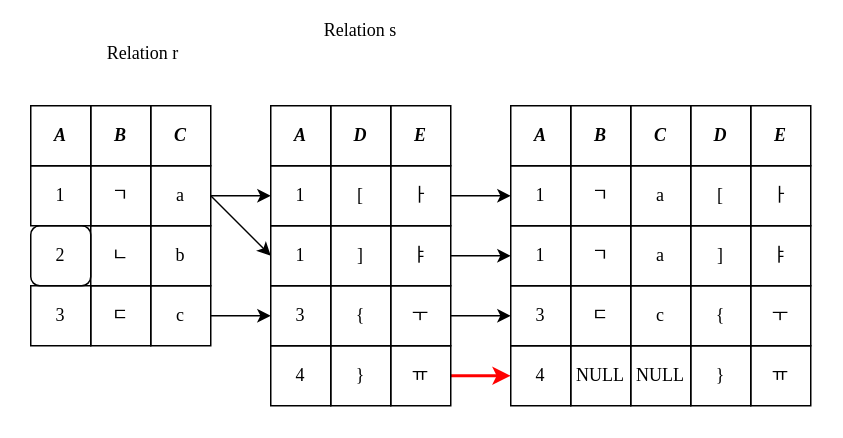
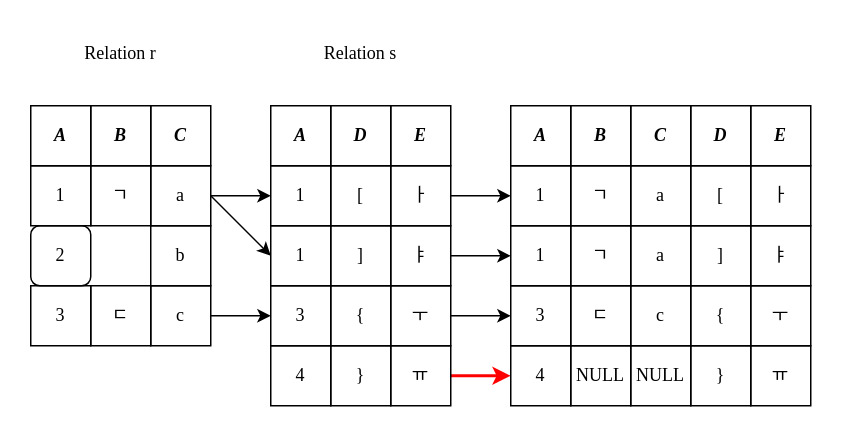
  <mxCell id="0" />
  <mxCell id="1" parent="0" />
  <mxCell id="2" value="A" style="rounded=0;whiteSpace=wrap;html=1;fontFamily=Pretendard Medium;fontStyle=3;fillColor=none;" parent="1" vertex="1"><mxGeometry x="20" y="70" width="40" height="40" as="geometry" /></mxCell>
  <mxCell id="3" value="B" style="rounded=0;whiteSpace=wrap;html=1;fontFamily=Pretendard Medium;fontStyle=3;fillColor=none;" parent="1" vertex="1"><mxGeometry x="60" y="70" width="40" height="40" as="geometry" /></mxCell>
  <mxCell id="4" value="C" style="rounded=0;whiteSpace=wrap;html=1;fontFamily=Pretendard Medium;fontStyle=3;fillColor=none;" parent="1" vertex="1"><mxGeometry x="100" y="70" width="40" height="40" as="geometry" /></mxCell>
  <mxCell id="5" value="A" style="rounded=0;whiteSpace=wrap;html=1;fontFamily=Pretendard Medium;fontStyle=3;fillColor=none;" parent="1" vertex="1"><mxGeometry x="180" y="70" width="40" height="40" as="geometry" /></mxCell>
  <mxCell id="6" value="D" style="rounded=0;whiteSpace=wrap;html=1;fontFamily=Pretendard Medium;fontStyle=3;fillColor=none;" parent="1" vertex="1"><mxGeometry x="220" y="70" width="40" height="40" as="geometry" /></mxCell>
  <mxCell id="7" value="E" style="rounded=0;whiteSpace=wrap;html=1;fontFamily=Pretendard Medium;fontStyle=3;fillColor=none;" parent="1" vertex="1"><mxGeometry x="260" y="70" width="40" height="40" as="geometry" /></mxCell>
  <mxCell id="8" value="1" style="rounded=0;whiteSpace=wrap;html=1;fontFamily=Pretendard Medium;fontStyle=0;fillColor=none;" parent="1" vertex="1"><mxGeometry x="20" y="110" width="40" height="40" as="geometry" /></mxCell>
  <mxCell id="9" value="ㄱ" style="rounded=0;whiteSpace=wrap;html=1;fontFamily=Pretendard Medium;fontStyle=0;fillColor=none;" parent="1" vertex="1"><mxGeometry x="60" y="110" width="40" height="40" as="geometry" /></mxCell>
  <mxCell id="10" style="rounded=0;orthogonalLoop=1;jettySize=auto;html=1;exitX=1;exitY=0.5;exitDx=0;exitDy=0;entryX=0;entryY=0.5;entryDx=0;entryDy=0;" parent="1" source="12" target="13" edge="1"><mxGeometry relative="1" as="geometry" /></mxCell>
  <mxCell id="11" style="rounded=0;orthogonalLoop=1;jettySize=auto;html=1;exitX=1;exitY=0.5;exitDx=0;exitDy=0;entryX=0;entryY=0.5;entryDx=0;entryDy=0;" parent="1" source="12" target="20" edge="1"><mxGeometry relative="1" as="geometry" /></mxCell>
  <mxCell id="12" value="a" style="rounded=0;whiteSpace=wrap;html=1;fontFamily=Pretendard Medium;fontStyle=0;fillColor=none;" parent="1" vertex="1"><mxGeometry x="100" y="110" width="40" height="40" as="geometry" /></mxCell>
  <mxCell id="13" value="1" style="rounded=0;whiteSpace=wrap;html=1;fontFamily=Pretendard Medium;fontStyle=0;fillColor=none;" parent="1" vertex="1"><mxGeometry x="180" y="110" width="40" height="40" as="geometry" /></mxCell>
  <mxCell id="14" value="[" style="rounded=0;whiteSpace=wrap;html=1;fontFamily=Pretendard Medium;fontStyle=0;fillColor=none;" parent="1" vertex="1"><mxGeometry x="220" y="110" width="40" height="40" as="geometry" /></mxCell>
  <mxCell id="15" style="edgeStyle=orthogonalEdgeStyle;rounded=0;orthogonalLoop=1;jettySize=auto;html=1;exitX=1;exitY=0.5;exitDx=0;exitDy=0;entryX=0;entryY=0.5;entryDx=0;entryDy=0;" parent="1" source="16" target="35" edge="1"><mxGeometry relative="1" as="geometry" /></mxCell>
  <mxCell id="16" value="ㅏ" style="rounded=0;whiteSpace=wrap;html=1;fontFamily=Pretendard Medium;fontStyle=0;fillColor=none;" parent="1" vertex="1"><mxGeometry x="260" y="110" width="40" height="40" as="geometry" /></mxCell>
  <mxCell id="17" value="2" style="whiteSpace=wrap;html=1;fontFamily=Pretendard Medium;fontStyle=0;fillColor=none;rounded=1;" parent="1" vertex="1"><mxGeometry x="20" y="150" width="40" height="40" as="geometry" /></mxCell>
- <mxCell id="18" value="ㄴ" style="rounded=0;whiteSpace=wrap;html=1;fontFamily=Pretendard Medium;fontStyle=0;fillColor=none;" parent="1" vertex="1"><mxGeometry x="60" y="150" width="40" height="40" as="geometry" /></mxCell>
  <mxCell id="19" value="b" style="rounded=0;whiteSpace=wrap;html=1;fontFamily=Pretendard Medium;fontStyle=0;fillColor=none;" parent="1" vertex="1"><mxGeometry x="100" y="150" width="40" height="40" as="geometry" /></mxCell>
  <mxCell id="20" value="1" style="rounded=0;whiteSpace=wrap;html=1;fontFamily=Pretendard Medium;fontStyle=0;fillColor=none;" parent="1" vertex="1"><mxGeometry x="180" y="150" width="40" height="40" as="geometry" /></mxCell>
  <mxCell id="21" value="]" style="rounded=0;whiteSpace=wrap;html=1;fontFamily=Pretendard Medium;fontStyle=0;fillColor=none;" parent="1" vertex="1"><mxGeometry x="220" y="150" width="40" height="40" as="geometry" /></mxCell>
  <mxCell id="22" style="edgeStyle=orthogonalEdgeStyle;rounded=0;orthogonalLoop=1;jettySize=auto;html=1;exitX=1;exitY=0.5;exitDx=0;exitDy=0;entryX=0;entryY=0.5;entryDx=0;entryDy=0;" parent="1" source="23" target="38" edge="1"><mxGeometry relative="1" as="geometry" /></mxCell>
  <mxCell id="23" value="ㅑ" style="rounded=0;whiteSpace=wrap;html=1;fontFamily=Pretendard Medium;fontStyle=0;fillColor=none;" parent="1" vertex="1"><mxGeometry x="260" y="150" width="40" height="40" as="geometry" /></mxCell>
  <mxCell id="24" value="3" style="rounded=0;whiteSpace=wrap;html=1;fontFamily=Pretendard Medium;fontStyle=0;fillColor=none;" parent="1" vertex="1"><mxGeometry x="20" y="190" width="40" height="40" as="geometry" /></mxCell>
  <mxCell id="25" value="ㄷ" style="rounded=0;whiteSpace=wrap;html=1;fontFamily=Pretendard Medium;fontStyle=0;fillColor=none;" parent="1" vertex="1"><mxGeometry x="60" y="190" width="40" height="40" as="geometry" /></mxCell>
  <mxCell id="26" style="edgeStyle=orthogonalEdgeStyle;rounded=0;orthogonalLoop=1;jettySize=auto;html=1;exitX=1;exitY=0.5;exitDx=0;exitDy=0;" parent="1" source="27" target="28" edge="1"><mxGeometry relative="1" as="geometry" /></mxCell>
  <mxCell id="27" value="c" style="rounded=0;whiteSpace=wrap;html=1;fontFamily=Pretendard Medium;fontStyle=0;fillColor=none;" parent="1" vertex="1"><mxGeometry x="100" y="190" width="40" height="40" as="geometry" /></mxCell>
  <mxCell id="28" value="3" style="rounded=0;whiteSpace=wrap;html=1;fontFamily=Pretendard Medium;fontStyle=0;fillColor=none;" parent="1" vertex="1"><mxGeometry x="180" y="190" width="40" height="40" as="geometry" /></mxCell>
  <mxCell id="29" value="{" style="rounded=0;whiteSpace=wrap;html=1;fontFamily=Pretendard Medium;fontStyle=0;fillColor=none;" parent="1" vertex="1"><mxGeometry x="220" y="190" width="40" height="40" as="geometry" /></mxCell>
  <mxCell id="30" style="rounded=0;orthogonalLoop=1;jettySize=auto;html=1;exitX=1;exitY=0.5;exitDx=0;exitDy=0;entryX=0;entryY=0.5;entryDx=0;entryDy=0;" parent="1" source="31" target="41" edge="1"><mxGeometry relative="1" as="geometry" /></mxCell>
  <mxCell id="31" value="ㅜ" style="rounded=0;whiteSpace=wrap;html=1;fontFamily=Pretendard Medium;fontStyle=0;fillColor=none;" parent="1" vertex="1"><mxGeometry x="260" y="190" width="40" height="40" as="geometry" /></mxCell>
  <mxCell id="32" value="A" style="rounded=0;whiteSpace=wrap;html=1;fontFamily=Pretendard Medium;fontStyle=3;fillColor=none;" parent="1" vertex="1"><mxGeometry x="340" y="70" width="40" height="40" as="geometry" /></mxCell>
  <mxCell id="33" value="B" style="rounded=0;whiteSpace=wrap;html=1;fontFamily=Pretendard Medium;fontStyle=3;fillColor=none;" parent="1" vertex="1"><mxGeometry x="380" y="70" width="40" height="40" as="geometry" /></mxCell>
  <mxCell id="34" value="C" style="rounded=0;whiteSpace=wrap;html=1;fontFamily=Pretendard Medium;fontStyle=3;fillColor=none;" parent="1" vertex="1"><mxGeometry x="420" y="70" width="40" height="40" as="geometry" /></mxCell>
  <mxCell id="35" value="1" style="rounded=0;whiteSpace=wrap;html=1;fontFamily=Pretendard Medium;fontStyle=0;fillColor=none;" parent="1" vertex="1"><mxGeometry x="340" y="110" width="40" height="40" as="geometry" /></mxCell>
  <mxCell id="36" value="ㄱ" style="rounded=0;whiteSpace=wrap;html=1;fontFamily=Pretendard Medium;fontStyle=0;fillColor=none;" parent="1" vertex="1"><mxGeometry x="380" y="110" width="40" height="40" as="geometry" /></mxCell>
  <mxCell id="37" value="a" style="rounded=0;whiteSpace=wrap;html=1;fontFamily=Pretendard Medium;fontStyle=0;fillColor=none;" parent="1" vertex="1"><mxGeometry x="420" y="110" width="40" height="40" as="geometry" /></mxCell>
  <mxCell id="38" value="1" style="rounded=0;whiteSpace=wrap;html=1;fontFamily=Pretendard Medium;fontStyle=0;fillColor=none;" parent="1" vertex="1"><mxGeometry x="340" y="150" width="40" height="40" as="geometry" /></mxCell>
  <mxCell id="39" value="ㄱ" style="rounded=0;whiteSpace=wrap;html=1;fontFamily=Pretendard Medium;fontStyle=0;fillColor=none;" parent="1" vertex="1"><mxGeometry x="380" y="150" width="40" height="40" as="geometry" /></mxCell>
  <mxCell id="40" value="a" style="rounded=0;whiteSpace=wrap;html=1;fontFamily=Pretendard Medium;fontStyle=0;fillColor=none;" parent="1" vertex="1"><mxGeometry x="420" y="150" width="40" height="40" as="geometry" /></mxCell>
  <mxCell id="41" value="3" style="rounded=0;whiteSpace=wrap;html=1;fontFamily=Pretendard Medium;fontStyle=0;fillColor=none;" parent="1" vertex="1"><mxGeometry x="340" y="190" width="40" height="40" as="geometry" /></mxCell>
  <mxCell id="42" value="ㄷ" style="rounded=0;whiteSpace=wrap;html=1;fontFamily=Pretendard Medium;fontStyle=0;fillColor=none;" parent="1" vertex="1"><mxGeometry x="380" y="190" width="40" height="40" as="geometry" /></mxCell>
  <mxCell id="43" value="c" style="rounded=0;whiteSpace=wrap;html=1;fontFamily=Pretendard Medium;fontStyle=0;fillColor=none;" parent="1" vertex="1"><mxGeometry x="420" y="190" width="40" height="40" as="geometry" /></mxCell>
  <mxCell id="44" value="D" style="rounded=0;whiteSpace=wrap;html=1;fontFamily=Pretendard Medium;fontStyle=3;fillColor=none;" parent="1" vertex="1"><mxGeometry x="460" y="70" width="40" height="40" as="geometry" /></mxCell>
  <mxCell id="45" value="E" style="rounded=0;whiteSpace=wrap;html=1;fontFamily=Pretendard Medium;fontStyle=3;fillColor=none;" parent="1" vertex="1"><mxGeometry x="500" y="70" width="40" height="40" as="geometry" /></mxCell>
  <mxCell id="46" value="[" style="rounded=0;whiteSpace=wrap;html=1;fontFamily=Pretendard Medium;fontStyle=0;fillColor=none;" parent="1" vertex="1"><mxGeometry x="460" y="110" width="40" height="40" as="geometry" /></mxCell>
  <mxCell id="47" value="ㅏ" style="rounded=0;whiteSpace=wrap;html=1;fontFamily=Pretendard Medium;fontStyle=0;fillColor=none;" parent="1" vertex="1"><mxGeometry x="500" y="110" width="40" height="40" as="geometry" /></mxCell>
  <mxCell id="48" value="]" style="rounded=0;whiteSpace=wrap;html=1;fontFamily=Pretendard Medium;fontStyle=0;fillColor=none;" parent="1" vertex="1"><mxGeometry x="460" y="150" width="40" height="40" as="geometry" /></mxCell>
  <mxCell id="49" value="ㅑ" style="rounded=0;whiteSpace=wrap;html=1;fontFamily=Pretendard Medium;fontStyle=0;fillColor=none;" parent="1" vertex="1"><mxGeometry x="500" y="150" width="40" height="40" as="geometry" /></mxCell>
  <mxCell id="50" value="{" style="rounded=0;whiteSpace=wrap;html=1;fontFamily=Pretendard Medium;fontStyle=0;fillColor=none;" parent="1" vertex="1"><mxGeometry x="460" y="190" width="40" height="40" as="geometry" /></mxCell>
  <mxCell id="51" value="ㅜ" style="rounded=0;whiteSpace=wrap;html=1;fontFamily=Pretendard Medium;fontStyle=0;fillColor=none;" parent="1" vertex="1"><mxGeometry x="500" y="190" width="40" height="40" as="geometry" /></mxCell>
  <mxCell id="52" value="4" style="rounded=0;whiteSpace=wrap;html=1;fontFamily=Pretendard Medium;fontStyle=0;fillColor=none;" parent="1" vertex="1"><mxGeometry x="180" y="230" width="40" height="40" as="geometry" /></mxCell>
  <mxCell id="53" value="}" style="rounded=0;whiteSpace=wrap;html=1;fontFamily=Pretendard Medium;fontStyle=0;fillColor=none;" parent="1" vertex="1"><mxGeometry x="220" y="230" width="40" height="40" as="geometry" /></mxCell>
  <mxCell id="54" style="edgeStyle=orthogonalEdgeStyle;rounded=0;orthogonalLoop=1;jettySize=auto;html=1;exitX=1;exitY=0.5;exitDx=0;exitDy=0;entryX=0;entryY=0.5;entryDx=0;entryDy=0;strokeColor=#FF0000;strokeWidth=2;" edge="1" parent="1" source="55" target="58"><mxGeometry relative="1" as="geometry" /></mxCell>
  <mxCell id="55" value="ㅠ" style="rounded=0;whiteSpace=wrap;html=1;fontFamily=Pretendard Medium;fontStyle=0;fillColor=none;" parent="1" vertex="1"><mxGeometry x="260" y="230" width="40" height="40" as="geometry" /></mxCell>
- <mxCell id="56" value="&lt;font face=&quot;Pretendard Medium&quot;&gt;Relation r&lt;/font&gt;" style="text;html=1;align=center;verticalAlign=middle;whiteSpace=wrap;rounded=0;" parent="1" vertex="1"><mxGeometry x="35" y="20" width="120" height="30" as="geometry" /></mxCell>
- <mxCell id="57" value="&lt;font face=&quot;Pretendard Medium&quot;&gt;Relation s&lt;/font&gt;" style="text;html=1;align=center;verticalAlign=middle;whiteSpace=wrap;rounded=0;" parent="1" vertex="1"><mxGeometry x="180" y="5" width="120" height="30" as="geometry" /></mxCell>
+ <mxCell id="56" value="&lt;font face=&quot;Pretendard Medium&quot;&gt;Relation r&lt;/font&gt;" style="text;html=1;align=center;verticalAlign=middle;whiteSpace=wrap;rounded=0;" parent="1" vertex="1"><mxGeometry x="20" y="20" width="120" height="30" as="geometry" /></mxCell>
+ <mxCell id="57" value="&lt;font face=&quot;Pretendard Medium&quot;&gt;Relation s&lt;/font&gt;" style="text;html=1;align=center;verticalAlign=middle;whiteSpace=wrap;rounded=0;" parent="1" vertex="1"><mxGeometry x="180" y="20" width="120" height="30" as="geometry" /></mxCell>
  <mxCell id="58" value="4" style="rounded=0;whiteSpace=wrap;html=1;fontFamily=Pretendard Medium;fontStyle=0;fillColor=none;" parent="1" vertex="1"><mxGeometry x="340" y="230" width="40" height="40" as="geometry" /></mxCell>
  <mxCell id="59" value="NULL" style="rounded=0;whiteSpace=wrap;html=1;fontFamily=Pretendard Medium;fontStyle=0;fillColor=none;" parent="1" vertex="1"><mxGeometry x="380" y="230" width="40" height="40" as="geometry" /></mxCell>
  <mxCell id="60" value="NULL" style="rounded=0;whiteSpace=wrap;html=1;fontFamily=Pretendard Medium;fontStyle=0;fillColor=none;" parent="1" vertex="1"><mxGeometry x="420" y="230" width="40" height="40" as="geometry" /></mxCell>
  <mxCell id="61" value="}" style="rounded=0;whiteSpace=wrap;html=1;fontFamily=Pretendard Medium;fontStyle=0;fillColor=none;" parent="1" vertex="1"><mxGeometry x="460" y="230" width="40" height="40" as="geometry" /></mxCell>
  <mxCell id="62" value="ㅠ" style="rounded=0;whiteSpace=wrap;html=1;fontFamily=Pretendard Medium;fontStyle=0;fillColor=none;" parent="1" vertex="1"><mxGeometry x="500" y="230" width="40" height="40" as="geometry" /></mxCell>
